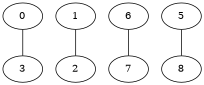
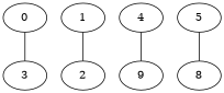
  strict graph {
    0
    3
    1
    2
-   4 [label=6]
-   7
+   4
+   7 [label=9]
    5
    8
    0 -- 3
    1 -- 2
    4 -- 7
    5 -- 8
  }
